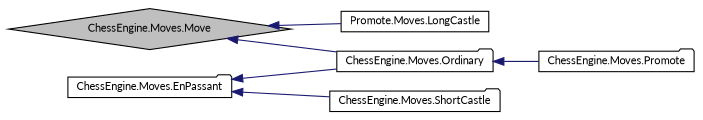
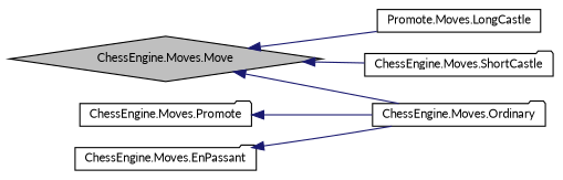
  digraph {
    fontname=Lato
    rankdir=LR
    node [color=black fillcolor=white fontname=Lato fontsize=10 shape=folder style=filled]
    edge [color=midnightblue dir=back fontname=Lato fontsize=10 labelfontname=Helvetica labelfontsize=10 style=solid]
    n1 [fillcolor=grey75 fontcolor=black height=0.2 label="ChessEngine.Moves.Move" shape=diamond width=0.4]
    n2 [height=0.2 label="Promote.Moves.LongCastle" shape=box width=0.4]
    n3 [height=0.2 label="ChessEngine.Moves.Ordinary" width=0.4]
    n4 [height=0.2 label="ChessEngine.Moves.ShortCastle" width=0.4]
    n5 [height=0.2 label="ChessEngine.Moves.Promote" width=0.4]
    n6 [height=0.2 label="ChessEngine.Moves.EnPassant" width=0.4]
    n1 -> n2
    n1 -> n3
-   n6 -> n4
-   n3 -> n5
+   n1 -> n4
+   n5 -> n3
    n6 -> n3
  }
